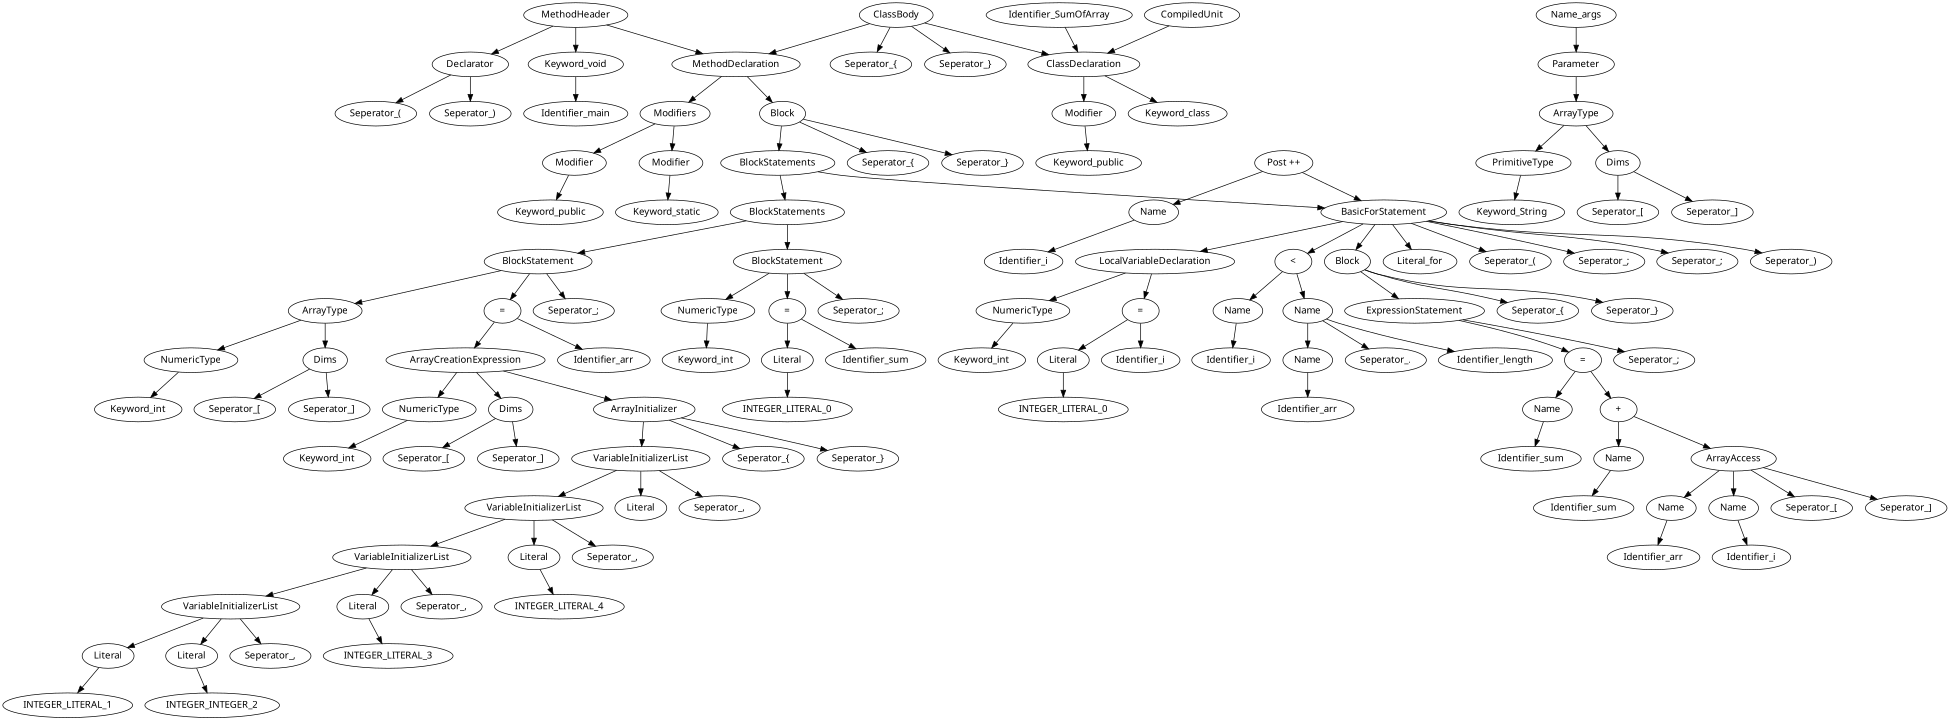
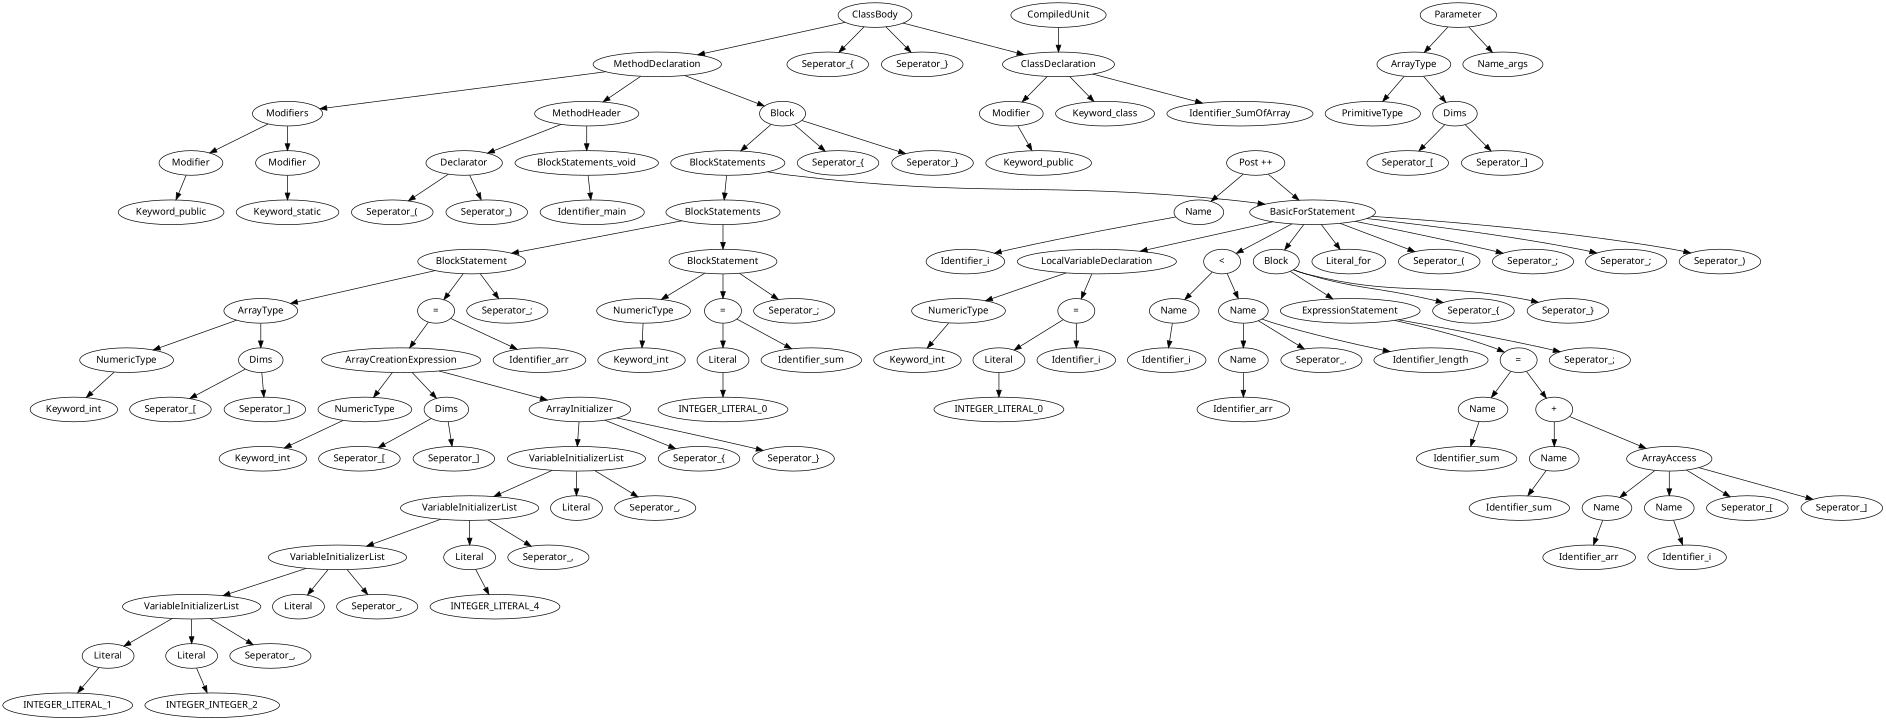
  digraph {
    fontname="Noto Sans"
    node [fontname="Noto Sans" ordering=out]
    edge [fontname="Noto Sans"]
    n1 [label=Keyword_public]
    n2 [label=Modifier]
    n3 [label=Keyword_public]
    n4 [label=Modifier]
    n5 [label=Keyword_static]
    n6 [label=Modifier]
    n7 [label=Modifiers]
-   n8 [label=Keyword_String]
    n9 [label=PrimitiveType]
    n10 [label="Seperator_["]
    n11 [label="Seperator_]"]
    n12 [label=Dims]
    n13 [label=ArrayType]
    n14 [label=Name_args]
    n15 [label=Parameter]
    n16 [label=Identifier_main]
    n17 [label="Seperator_("]
    n18 [label="Seperator_)"]
    n19 [label=Declarator]
-   n20 [label=Keyword_void]
+   n20 [label=BlockStatements_void]
    n21 [label=MethodHeader]
    n22 [label=Keyword_int]
    n23 [label=NumericType]
    n24 [label="Seperator_["]
    n25 [label="Seperator_]"]
    n26 [label=Dims]
    n27 [label=ArrayType]
    n28 [label=Keyword_int]
    n29 [label=NumericType]
    n30 [label="Seperator_["]
    n31 [label="Seperator_]"]
    n32 [label=Dims]
    n33 [label=INTEGER_LITERAL_1]
    n34 [label=Literal]
    n35 [label=INTEGER_INTEGER_2]
    n36 [label=Literal]
    n37 [label="Seperator_,"]
    n38 [label=VariableInitializerList]
-   n39 [label=INTEGER_LITERAL_3]
    n40 [label=Literal]
    n41 [label="Seperator_,"]
    n42 [label=VariableInitializerList]
    n43 [label=INTEGER_LITERAL_4]
    n44 [label=Literal]
    n45 [label="Seperator_,"]
    n46 [label=VariableInitializerList]
    n47 [label=Literal]
    n48 [label="Seperator_,"]
    n49 [label=VariableInitializerList]
    n50 [label="Seperator_{"]
    n51 [label="Seperator_}"]
    n52 [label=ArrayInitializer]
    n53 [label=ArrayCreationExpression]
    n54 [label=Identifier_arr]
    n55 [label="="]
    n56 [label="Seperator_;"]
    n57 [label=BlockStatement]
    n58 [label=Keyword_int]
    n59 [label=NumericType]
    n60 [label=INTEGER_LITERAL_0]
    n61 [label=Literal]
    n62 [label=Identifier_sum]
    n63 [label="="]
    n64 [label="Seperator_;"]
    n65 [label=BlockStatement]
    n66 [label=BlockStatements]
    n67 [label=Keyword_int]
    n68 [label=NumericType]
    n69 [label=INTEGER_LITERAL_0]
    n70 [label=Literal]
    n71 [label=Identifier_i]
    n72 [label="="]
    n73 [label=LocalVariableDeclaration]
    n74 [label=Identifier_i]
    n75 [label=Name]
    n76 [label=Identifier_arr]
    n77 [label=Name]
    n78 [label="Seperator_."]
    n79 [label=Identifier_length]
    n80 [label=Name]
    n81 [label="<"]
    n82 [label=Identifier_i]
    n83 [label=Name]
    n84 [label="Post ++"]
    n85 [label=BasicForStatement]
    n86 [label=Identifier_sum]
    n87 [label=Name]
    n88 [label=Identifier_sum]
    n89 [label=Name]
    n90 [label=Identifier_arr]
    n91 [label=Name]
    n92 [label=Identifier_i]
    n93 [label=Name]
    n94 [label="Seperator_["]
    n95 [label="Seperator_]"]
    n96 [label=ArrayAccess]
    n97 [label="+"]
    n98 [label="="]
    n99 [label="Seperator_;"]
    n100 [label=ExpressionStatement]
    n101 [label="Seperator_{"]
    n102 [label="Seperator_}"]
    n103 [label=Block]
    n104 [label=Literal_for]
    n105 [label="Seperator_("]
    n106 [label="Seperator_;"]
    n107 [label="Seperator_;"]
    n108 [label="Seperator_)"]
    n109 [label=BlockStatements]
    n110 [label="Seperator_{"]
    n111 [label="Seperator_}"]
    n112 [label=Block]
    n113 [label=MethodDeclaration]
    n114 [label="Seperator_{"]
    n115 [label="Seperator_}"]
    n116 [label=ClassBody]
    n117 [label=ClassDeclaration]
    n118 [label=Keyword_class]
    n119 [label=Identifier_SumOfArray]
    n120 [label=CompiledUnit]
    n2 -> n1
    n4 -> n3
    n6 -> n5
    n7 -> n4
    n7 -> n6
-   n9 -> n8
    n12 -> n10
    n12 -> n11
    n13 -> n9
    n13 -> n12
    n15 -> n13
-   n14 -> n15
+   n15 -> n14
    n19 -> n17
    n19 -> n18
    n20 -> n16
    n21 -> n19
    n21 -> n20
    n23 -> n22
    n26 -> n24
    n26 -> n25
    n27 -> n23
    n27 -> n26
    n29 -> n28
    n32 -> n30
    n32 -> n31
    n34 -> n33
    n36 -> n35
    n38 -> n34
    n38 -> n36
    n38 -> n37
-   n40 -> n39
    n42 -> n38
    n42 -> n40
    n42 -> n41
    n44 -> n43
    n46 -> n42
    n46 -> n44
    n46 -> n45
    n49 -> n46
    n49 -> n47
    n49 -> n48
    n52 -> n49
    n52 -> n50
    n52 -> n51
    n53 -> n29
    n53 -> n32
    n53 -> n52
    n55 -> n53
    n55 -> n54
    n57 -> n27
    n57 -> n55
    n57 -> n56
    n59 -> n58
    n61 -> n60
    n63 -> n61
    n63 -> n62
    n65 -> n59
    n65 -> n63
    n65 -> n64
    n66 -> n57
    n66 -> n65
    n68 -> n67
    n70 -> n69
    n72 -> n70
    n72 -> n71
    n73 -> n68
    n73 -> n72
    n75 -> n74
    n77 -> n76
    n80 -> n77
    n80 -> n78
    n80 -> n79
    n81 -> n75
    n81 -> n80
    n83 -> n82
    n84 -> n83
    n84 -> n85
    n85 -> n73
    n85 -> n81
    n85 -> n103
    n85 -> n104
    n85 -> n105
    n85 -> n106
    n85 -> n107
    n85 -> n108
    n87 -> n86
    n89 -> n88
    n91 -> n90
    n93 -> n92
    n96 -> n91
    n96 -> n93
    n96 -> n94
    n96 -> n95
    n97 -> n89
    n97 -> n96
    n98 -> n87
    n98 -> n97
    n100 -> n98
    n100 -> n99
    n103 -> n100
    n103 -> n101
    n103 -> n102
    n109 -> n66
    n109 -> n85
    n112 -> n109
    n112 -> n110
    n112 -> n111
    n113 -> n7
-   n21 -> n113
+   n113 -> n21
    n113 -> n112
    n116 -> n113
    n116 -> n114
    n116 -> n115
    n116 -> n117
    n117 -> n2
    n117 -> n118
-   n119 -> n117
+   n117 -> n119
    n120 -> n117
  }
